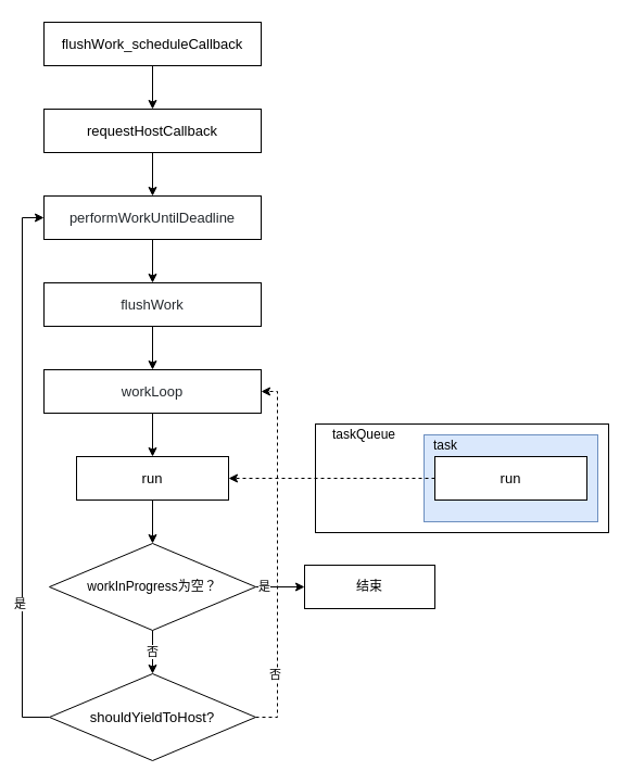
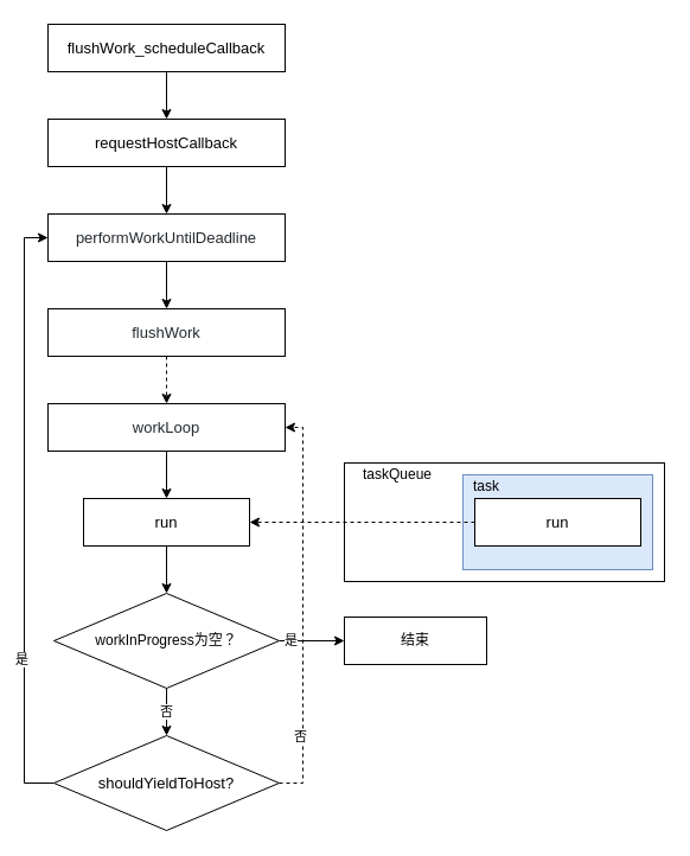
  <mxCell id="0" />
  <mxCell id="1" parent="0" />
  <mxCell id="2" value="" style="rounded=0;whiteSpace=wrap;html=1;align=left;" vertex="1" parent="1"><mxGeometry x="290" y="390" width="270" height="100" as="geometry" /></mxCell>
  <mxCell id="3" value="&lt;p style=&quot;line-height: 0%&quot;&gt;&lt;br&gt;&lt;/p&gt;" style="rounded=0;whiteSpace=wrap;html=1;fillColor=#dae8fc;strokeColor=#6c8ebf;align=left;" vertex="1" parent="1"><mxGeometry x="390" y="400" width="160" height="80" as="geometry" /></mxCell>
  <mxCell id="4" value="" style="edgeStyle=orthogonalEdgeStyle;rounded=0;orthogonalLoop=1;jettySize=auto;html=1;" edge="1" parent="1" source="5" target="7"><mxGeometry relative="1" as="geometry" /></mxCell>
  <mxCell id="5" value="&lt;div style=&quot;background-color: rgb(255 , 255 , 255) ; font-size: 13px ; line-height: 20px&quot;&gt;flushWork_scheduleCallback&lt;/div&gt;" style="rounded=0;whiteSpace=wrap;html=1;" vertex="1" parent="1"><mxGeometry x="40" y="20" width="200" height="40" as="geometry" /></mxCell>
  <mxCell id="6" value="" style="edgeStyle=orthogonalEdgeStyle;rounded=0;orthogonalLoop=1;jettySize=auto;html=1;" edge="1" parent="1" source="7" target="9"><mxGeometry relative="1" as="geometry" /></mxCell>
  <mxCell id="7" value="&lt;div style=&quot;background-color: rgb(255 , 255 , 255) ; font-size: 13px ; line-height: 20px&quot;&gt;&lt;div style=&quot;line-height: 20px&quot;&gt;requestHostCallback&lt;/div&gt;&lt;/div&gt;" style="rounded=0;whiteSpace=wrap;html=1;" vertex="1" parent="1"><mxGeometry x="40" y="100" width="200" height="40" as="geometry" /></mxCell>
  <mxCell id="8" value="" style="edgeStyle=orthogonalEdgeStyle;rounded=0;orthogonalLoop=1;jettySize=auto;html=1;" edge="1" parent="1" source="9" target="13"><mxGeometry relative="1" as="geometry" /></mxCell>
  <mxCell id="9" value="&lt;div style=&quot;background-color: rgb(255 , 255 , 255) ; font-size: 13px ; line-height: 20px&quot;&gt;&lt;div style=&quot;line-height: 20px&quot;&gt;&lt;div style=&quot;color: rgb(36 , 41 , 46) ; line-height: 20px&quot;&gt;performWorkUntilDeadline&lt;/div&gt;&lt;/div&gt;&lt;/div&gt;" style="rounded=0;whiteSpace=wrap;html=1;" vertex="1" parent="1"><mxGeometry x="40" y="180" width="200" height="40" as="geometry" /></mxCell>
  <mxCell id="10" style="edgeStyle=orthogonalEdgeStyle;rounded=0;orthogonalLoop=1;jettySize=auto;html=1;exitX=0;exitY=0.5;exitDx=0;exitDy=0;dashed=1;entryX=1;entryY=0.5;entryDx=0;entryDy=0;" edge="1" parent="1" source="11" target="25"><mxGeometry relative="1" as="geometry"><mxPoint x="140" y="420" as="targetPoint" /></mxGeometry></mxCell>
  <mxCell id="11" value="&lt;div style=&quot;background-color: rgb(255 , 255 , 255) ; font-size: 13px ; line-height: 20px&quot;&gt;run&lt;/div&gt;" style="rounded=0;whiteSpace=wrap;html=1;" vertex="1" parent="1"><mxGeometry x="400" y="420" width="140" height="40" as="geometry" /></mxCell>
- <mxCell id="12" value="" style="edgeStyle=orthogonalEdgeStyle;rounded=0;orthogonalLoop=1;jettySize=auto;html=1;" edge="1" parent="1" source="13" target="15"><mxGeometry relative="1" as="geometry" /></mxCell>
+ <mxCell id="12" value="" style="edgeStyle=orthogonalEdgeStyle;rounded=0;orthogonalLoop=1;jettySize=auto;html=1;dashed=1;" edge="1" parent="1" source="13" target="15"><mxGeometry relative="1" as="geometry" /></mxCell>
  <mxCell id="13" value="&lt;div style=&quot;background-color: rgb(255 , 255 , 255) ; font-size: 13px ; line-height: 20px&quot;&gt;&lt;div style=&quot;line-height: 20px&quot;&gt;&lt;div style=&quot;color: rgb(36 , 41 , 46) ; line-height: 20px&quot;&gt;flushWork&lt;/div&gt;&lt;/div&gt;&lt;/div&gt;" style="rounded=0;whiteSpace=wrap;html=1;" vertex="1" parent="1"><mxGeometry x="40" y="260" width="200" height="40" as="geometry" /></mxCell>
  <mxCell id="14" style="edgeStyle=orthogonalEdgeStyle;rounded=0;orthogonalLoop=1;jettySize=auto;html=1;exitX=0.5;exitY=1;exitDx=0;exitDy=0;entryX=0.5;entryY=0;entryDx=0;entryDy=0;" edge="1" parent="1" source="15" target="25"><mxGeometry relative="1" as="geometry" /></mxCell>
  <mxCell id="15" value="&lt;div style=&quot;background-color: rgb(255 , 255 , 255) ; font-size: 13px ; line-height: 20px&quot;&gt;&lt;div style=&quot;line-height: 20px&quot;&gt;&lt;div style=&quot;color: rgb(36 , 41 , 46) ; line-height: 20px&quot;&gt;workLoop&lt;/div&gt;&lt;/div&gt;&lt;/div&gt;" style="rounded=0;whiteSpace=wrap;html=1;" vertex="1" parent="1"><mxGeometry x="40" y="340" width="200" height="40" as="geometry" /></mxCell>
  <mxCell id="16" value="task" style="text;html=1;strokeColor=none;fillColor=none;align=center;verticalAlign=middle;whiteSpace=wrap;rounded=0;" vertex="1" parent="1"><mxGeometry x="390" y="400" width="40" height="20" as="geometry" /></mxCell>
  <mxCell id="17" value="taskQueue" style="text;html=1;strokeColor=none;fillColor=none;align=center;verticalAlign=middle;whiteSpace=wrap;rounded=0;" vertex="1" parent="1"><mxGeometry x="290" y="390" width="90" height="20" as="geometry" /></mxCell>
  <mxCell id="18" style="edgeStyle=orthogonalEdgeStyle;rounded=0;orthogonalLoop=1;jettySize=auto;html=1;entryX=0;entryY=0.5;entryDx=0;entryDy=0;exitX=0;exitY=0.5;exitDx=0;exitDy=0;" edge="1" parent="1" source="22" target="9"><mxGeometry relative="1" as="geometry"><Array as="points"><mxPoint x="20" y="660" /><mxPoint x="20" y="200" /></Array></mxGeometry></mxCell>
  <mxCell id="19" value="是" style="edgeLabel;html=1;align=center;verticalAlign=middle;resizable=0;points=[];" vertex="1" connectable="0" parent="18"><mxGeometry x="-0.486" y="3" relative="1" as="geometry"><mxPoint as="offset" /></mxGeometry></mxCell>
  <mxCell id="20" style="edgeStyle=orthogonalEdgeStyle;rounded=0;orthogonalLoop=1;jettySize=auto;html=1;entryX=1;entryY=0.5;entryDx=0;entryDy=0;exitX=1;exitY=0.5;exitDx=0;exitDy=0;dashed=1;" edge="1" parent="1" source="22" target="15"><mxGeometry relative="1" as="geometry" /></mxCell>
  <mxCell id="21" value="否" style="edgeLabel;html=1;align=center;verticalAlign=middle;resizable=0;points=[];" vertex="1" connectable="0" parent="20"><mxGeometry x="-0.234" y="3" relative="1" as="geometry"><mxPoint y="68" as="offset" /></mxGeometry></mxCell>
  <mxCell id="22" value="&lt;div style=&quot;background-color: rgb(255 , 255 , 255) ; font-size: 13px ; line-height: 20px&quot;&gt;shouldYieldToHost?&lt;/div&gt;" style="rhombus;whiteSpace=wrap;html=1;" vertex="1" parent="1"><mxGeometry x="45" y="620" width="190" height="80" as="geometry" /></mxCell>
  <mxCell id="23" value="否" style="edgeStyle=orthogonalEdgeStyle;rounded=0;orthogonalLoop=1;jettySize=auto;html=1;entryX=0.5;entryY=0;entryDx=0;entryDy=0;exitX=0.5;exitY=1;exitDx=0;exitDy=0;" edge="1" parent="1" source="28" target="22"><mxGeometry relative="1" as="geometry"><mxPoint x="130" y="610" as="sourcePoint" /></mxGeometry></mxCell>
  <mxCell id="24" style="edgeStyle=orthogonalEdgeStyle;rounded=0;orthogonalLoop=1;jettySize=auto;html=1;exitX=0.5;exitY=1;exitDx=0;exitDy=0;entryX=0.5;entryY=0;entryDx=0;entryDy=0;" edge="1" parent="1" source="25" target="28"><mxGeometry relative="1" as="geometry" /></mxCell>
  <mxCell id="25" value="&lt;div style=&quot;background-color: rgb(255 , 255 , 255) ; font-size: 13px ; line-height: 20px&quot;&gt;run&lt;/div&gt;" style="rounded=0;whiteSpace=wrap;html=1;" vertex="1" parent="1"><mxGeometry x="70" y="420" width="140" height="40" as="geometry" /></mxCell>
  <mxCell id="26" style="edgeStyle=orthogonalEdgeStyle;rounded=0;orthogonalLoop=1;jettySize=auto;html=1;exitX=1;exitY=0.5;exitDx=0;exitDy=0;entryX=0;entryY=0.5;entryDx=0;entryDy=0;" edge="1" parent="1" source="28" target="29"><mxGeometry relative="1" as="geometry"><mxPoint x="330" y="540" as="targetPoint" /></mxGeometry></mxCell>
  <mxCell id="27" value="是" style="edgeLabel;html=1;align=center;verticalAlign=middle;resizable=0;points=[];" vertex="1" connectable="0" parent="26"><mxGeometry x="-0.673" y="1" relative="1" as="geometry"><mxPoint as="offset" /></mxGeometry></mxCell>
  <mxCell id="28" value="workInProgress为空？" style="rhombus;whiteSpace=wrap;html=1;" vertex="1" parent="1"><mxGeometry x="45" y="500" width="190" height="80" as="geometry" /></mxCell>
- <mxCell id="29" value="结束" style="rounded=0;whiteSpace=wrap;html=1;" vertex="1" parent="1"><mxGeometry x="280" y="520" width="120" height="40" as="geometry" /></mxCell>
+ <mxCell id="29" value="结束" style="rounded=0;whiteSpace=wrap;html=1;" vertex="1" parent="1"><mxGeometry x="290" y="520" width="120" height="40" as="geometry" /></mxCell>
